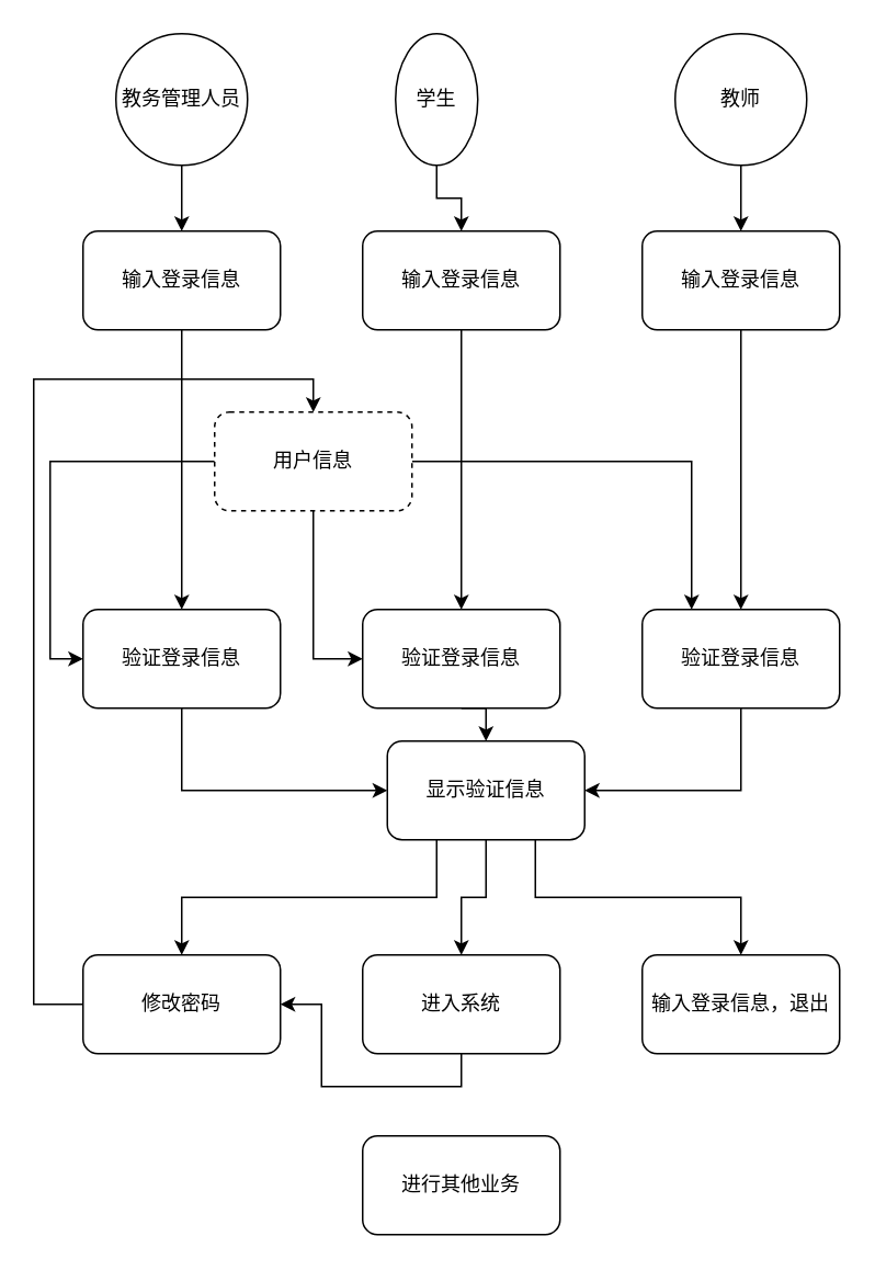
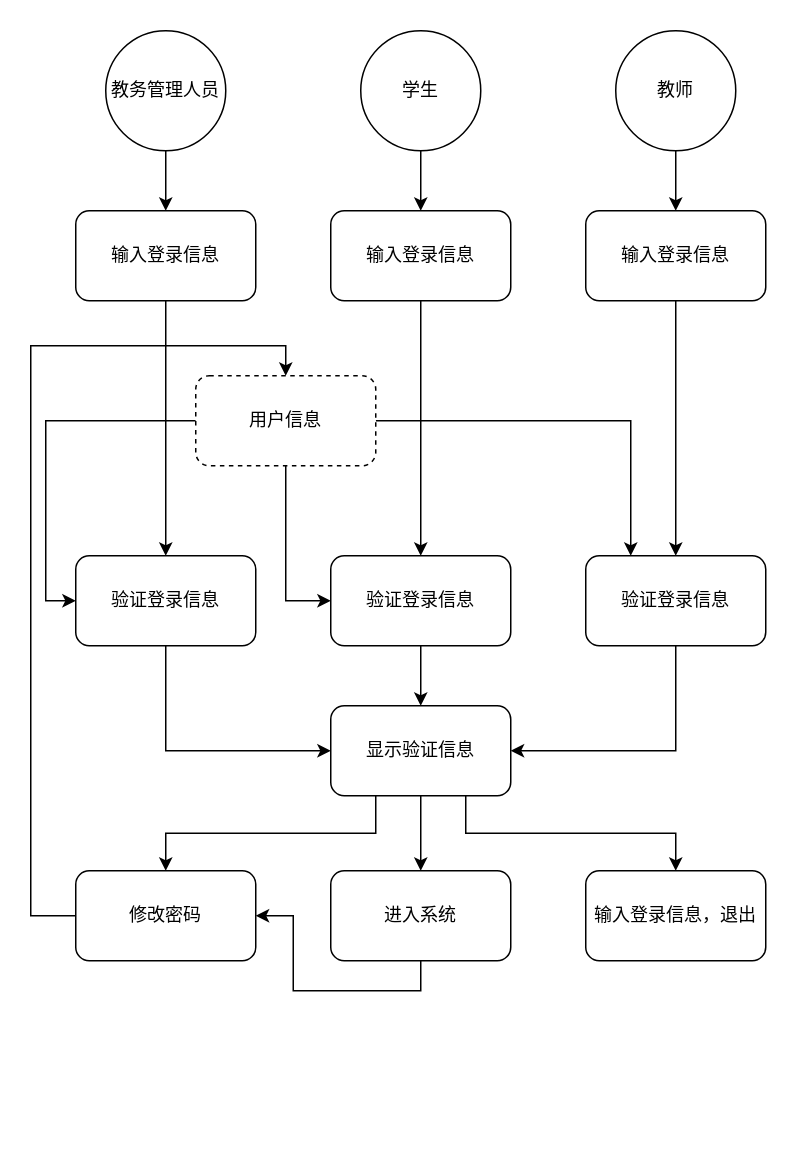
  <mxCell id="0" />
  <mxCell id="1" parent="0" />
  <mxCell id="2" style="edgeStyle=orthogonalEdgeStyle;rounded=0;orthogonalLoop=1;jettySize=auto;html=1;exitX=0.5;exitY=1;exitDx=0;exitDy=0;entryX=0.5;entryY=0;entryDx=0;entryDy=0;" edge="1" parent="1" source="3" target="9"><mxGeometry relative="1" as="geometry" /></mxCell>
  <mxCell id="3" value="教务管理人员" style="ellipse;whiteSpace=wrap;html=1;aspect=fixed;" vertex="1" parent="1"><mxGeometry x="70" y="20" width="80" height="80" as="geometry" /></mxCell>
  <mxCell id="4" style="edgeStyle=orthogonalEdgeStyle;rounded=0;orthogonalLoop=1;jettySize=auto;html=1;exitX=0.5;exitY=1;exitDx=0;exitDy=0;entryX=0.5;entryY=0;entryDx=0;entryDy=0;" edge="1" parent="1" source="5" target="11"><mxGeometry relative="1" as="geometry" /></mxCell>
- <mxCell id="5" value="学生" style="ellipse;whiteSpace=wrap;html=1;aspect=fixed;" vertex="1" parent="1"><mxGeometry x="240" y="20" width="50" height="80" as="geometry" /></mxCell>
+ <mxCell id="5" value="学生" style="ellipse;whiteSpace=wrap;html=1;aspect=fixed;" vertex="1" parent="1"><mxGeometry x="240" y="20" width="80" height="80" as="geometry" /></mxCell>
  <mxCell id="6" style="edgeStyle=orthogonalEdgeStyle;rounded=0;orthogonalLoop=1;jettySize=auto;html=1;exitX=0.5;exitY=1;exitDx=0;exitDy=0;entryX=0.5;entryY=0;entryDx=0;entryDy=0;" edge="1" parent="1" source="7" target="13"><mxGeometry relative="1" as="geometry" /></mxCell>
  <mxCell id="7" value="教师" style="ellipse;whiteSpace=wrap;html=1;aspect=fixed;" vertex="1" parent="1"><mxGeometry x="410" y="20" width="80" height="80" as="geometry" /></mxCell>
  <mxCell id="8" style="edgeStyle=orthogonalEdgeStyle;rounded=0;orthogonalLoop=1;jettySize=auto;html=1;exitX=0.5;exitY=1;exitDx=0;exitDy=0;entryX=0.5;entryY=0;entryDx=0;entryDy=0;" edge="1" parent="1" source="9" target="15"><mxGeometry relative="1" as="geometry" /></mxCell>
  <mxCell id="9" value="输入登录信息" style="rounded=1;whiteSpace=wrap;html=1;" vertex="1" parent="1"><mxGeometry x="50" y="140" width="120" height="60" as="geometry" /></mxCell>
  <mxCell id="10" style="edgeStyle=orthogonalEdgeStyle;rounded=0;orthogonalLoop=1;jettySize=auto;html=1;exitX=0.5;exitY=1;exitDx=0;exitDy=0;" edge="1" parent="1" source="11" target="21"><mxGeometry relative="1" as="geometry" /></mxCell>
  <mxCell id="11" value="输入登录信息" style="rounded=1;whiteSpace=wrap;html=1;" vertex="1" parent="1"><mxGeometry x="220" y="140" width="120" height="60" as="geometry" /></mxCell>
  <mxCell id="12" style="edgeStyle=orthogonalEdgeStyle;rounded=0;orthogonalLoop=1;jettySize=auto;html=1;exitX=0.5;exitY=1;exitDx=0;exitDy=0;" edge="1" parent="1" source="13" target="23"><mxGeometry relative="1" as="geometry" /></mxCell>
  <mxCell id="13" value="输入登录信息" style="rounded=1;whiteSpace=wrap;html=1;" vertex="1" parent="1"><mxGeometry x="390" y="140" width="120" height="60" as="geometry" /></mxCell>
  <mxCell id="14" style="edgeStyle=orthogonalEdgeStyle;rounded=0;orthogonalLoop=1;jettySize=auto;html=1;exitX=0.5;exitY=1;exitDx=0;exitDy=0;entryX=0;entryY=0.5;entryDx=0;entryDy=0;" edge="1" parent="1" source="15" target="27"><mxGeometry relative="1" as="geometry" /></mxCell>
  <mxCell id="15" value="验证登录信息" style="rounded=1;whiteSpace=wrap;html=1;" vertex="1" parent="1"><mxGeometry x="50" y="370" width="120" height="60" as="geometry" /></mxCell>
  <mxCell id="16" style="edgeStyle=orthogonalEdgeStyle;rounded=0;orthogonalLoop=1;jettySize=auto;html=1;exitX=0;exitY=0.5;exitDx=0;exitDy=0;entryX=0;entryY=0.5;entryDx=0;entryDy=0;" edge="1" parent="1" source="19" target="15"><mxGeometry relative="1" as="geometry" /></mxCell>
  <mxCell id="17" style="edgeStyle=orthogonalEdgeStyle;rounded=0;orthogonalLoop=1;jettySize=auto;html=1;exitX=0.5;exitY=1;exitDx=0;exitDy=0;entryX=0;entryY=0.5;entryDx=0;entryDy=0;" edge="1" parent="1" source="19" target="21"><mxGeometry relative="1" as="geometry" /></mxCell>
  <mxCell id="18" style="edgeStyle=orthogonalEdgeStyle;rounded=0;orthogonalLoop=1;jettySize=auto;html=1;exitX=1;exitY=0.5;exitDx=0;exitDy=0;entryX=0.25;entryY=0;entryDx=0;entryDy=0;" edge="1" parent="1" source="19" target="23"><mxGeometry relative="1" as="geometry" /></mxCell>
  <mxCell id="19" value="用户信息" style="rounded=1;whiteSpace=wrap;html=1;dashed=1;" vertex="1" parent="1"><mxGeometry x="130" y="250" width="120" height="60" as="geometry" /></mxCell>
  <mxCell id="20" style="edgeStyle=orthogonalEdgeStyle;rounded=0;orthogonalLoop=1;jettySize=auto;html=1;exitX=0.5;exitY=1;exitDx=0;exitDy=0;entryX=0.5;entryY=0;entryDx=0;entryDy=0;" edge="1" parent="1" source="21" target="27"><mxGeometry relative="1" as="geometry" /></mxCell>
  <mxCell id="21" value="验证登录信息" style="rounded=1;whiteSpace=wrap;html=1;" vertex="1" parent="1"><mxGeometry x="220" y="370" width="120" height="60" as="geometry" /></mxCell>
  <mxCell id="22" style="edgeStyle=orthogonalEdgeStyle;rounded=0;orthogonalLoop=1;jettySize=auto;html=1;exitX=0.5;exitY=1;exitDx=0;exitDy=0;entryX=1;entryY=0.5;entryDx=0;entryDy=0;" edge="1" parent="1" source="23" target="27"><mxGeometry relative="1" as="geometry" /></mxCell>
  <mxCell id="23" value="验证登录信息" style="rounded=1;whiteSpace=wrap;html=1;" vertex="1" parent="1"><mxGeometry x="390" y="370" width="120" height="60" as="geometry" /></mxCell>
  <mxCell id="24" style="edgeStyle=orthogonalEdgeStyle;rounded=0;orthogonalLoop=1;jettySize=auto;html=1;exitX=0.25;exitY=1;exitDx=0;exitDy=0;entryX=0.5;entryY=0;entryDx=0;entryDy=0;" edge="1" parent="1" source="27" target="29"><mxGeometry relative="1" as="geometry" /></mxCell>
  <mxCell id="25" style="edgeStyle=orthogonalEdgeStyle;rounded=0;orthogonalLoop=1;jettySize=auto;html=1;exitX=0.5;exitY=1;exitDx=0;exitDy=0;entryX=0.5;entryY=0;entryDx=0;entryDy=0;" edge="1" parent="1" source="27" target="31"><mxGeometry relative="1" as="geometry" /></mxCell>
  <mxCell id="26" style="edgeStyle=orthogonalEdgeStyle;rounded=0;orthogonalLoop=1;jettySize=auto;html=1;exitX=0.75;exitY=1;exitDx=0;exitDy=0;entryX=0.5;entryY=0;entryDx=0;entryDy=0;" edge="1" parent="1" source="27" target="32"><mxGeometry relative="1" as="geometry" /></mxCell>
- <mxCell id="27" value="显示验证信息" style="rounded=1;whiteSpace=wrap;html=1;" vertex="1" parent="1"><mxGeometry x="235" y="450" width="120" height="60" as="geometry" /></mxCell>
+ <mxCell id="27" value="显示验证信息" style="rounded=1;whiteSpace=wrap;html=1;" vertex="1" parent="1"><mxGeometry x="220" y="470" width="120" height="60" as="geometry" /></mxCell>
  <mxCell id="28" style="edgeStyle=orthogonalEdgeStyle;rounded=0;orthogonalLoop=1;jettySize=auto;html=1;exitX=0;exitY=0.5;exitDx=0;exitDy=0;entryX=0.5;entryY=0;entryDx=0;entryDy=0;" edge="1" parent="1" source="29" target="19"><mxGeometry relative="1" as="geometry"><Array as="points"><mxPoint x="20" y="610" /><mxPoint x="20" y="230" /><mxPoint x="190" y="230" /></Array></mxGeometry></mxCell>
  <mxCell id="29" value="修改密码" style="rounded=1;whiteSpace=wrap;html=1;" vertex="1" parent="1"><mxGeometry x="50" y="580" width="120" height="60" as="geometry" /></mxCell>
  <mxCell id="30" style="edgeStyle=orthogonalEdgeStyle;rounded=0;orthogonalLoop=1;jettySize=auto;html=1;exitX=0.5;exitY=1;exitDx=0;exitDy=0;" edge="1" parent="1" source="31" target="29"><mxGeometry relative="1" as="geometry" /></mxCell>
  <mxCell id="31" value="进入系统" style="rounded=1;whiteSpace=wrap;html=1;" vertex="1" parent="1"><mxGeometry x="220" y="580" width="120" height="60" as="geometry" /></mxCell>
  <mxCell id="32" value="输入登录信息，退出" style="rounded=1;whiteSpace=wrap;html=1;" vertex="1" parent="1"><mxGeometry x="390" y="580" width="120" height="60" as="geometry" /></mxCell>
- <mxCell id="33" value="进行其他业务" style="rounded=1;whiteSpace=wrap;html=1;" vertex="1" parent="1"><mxGeometry x="220" y="690" width="120" height="60" as="geometry" /></mxCell>
